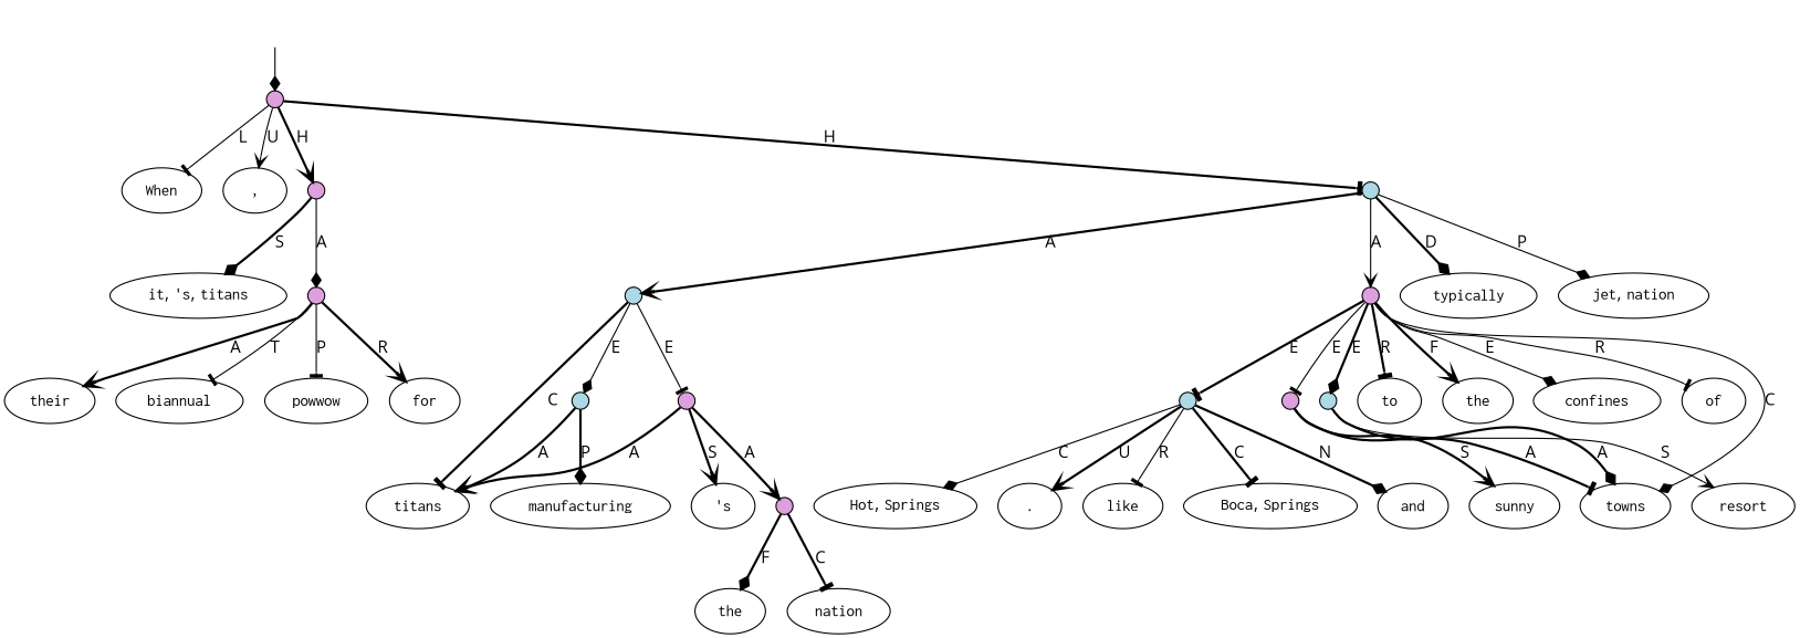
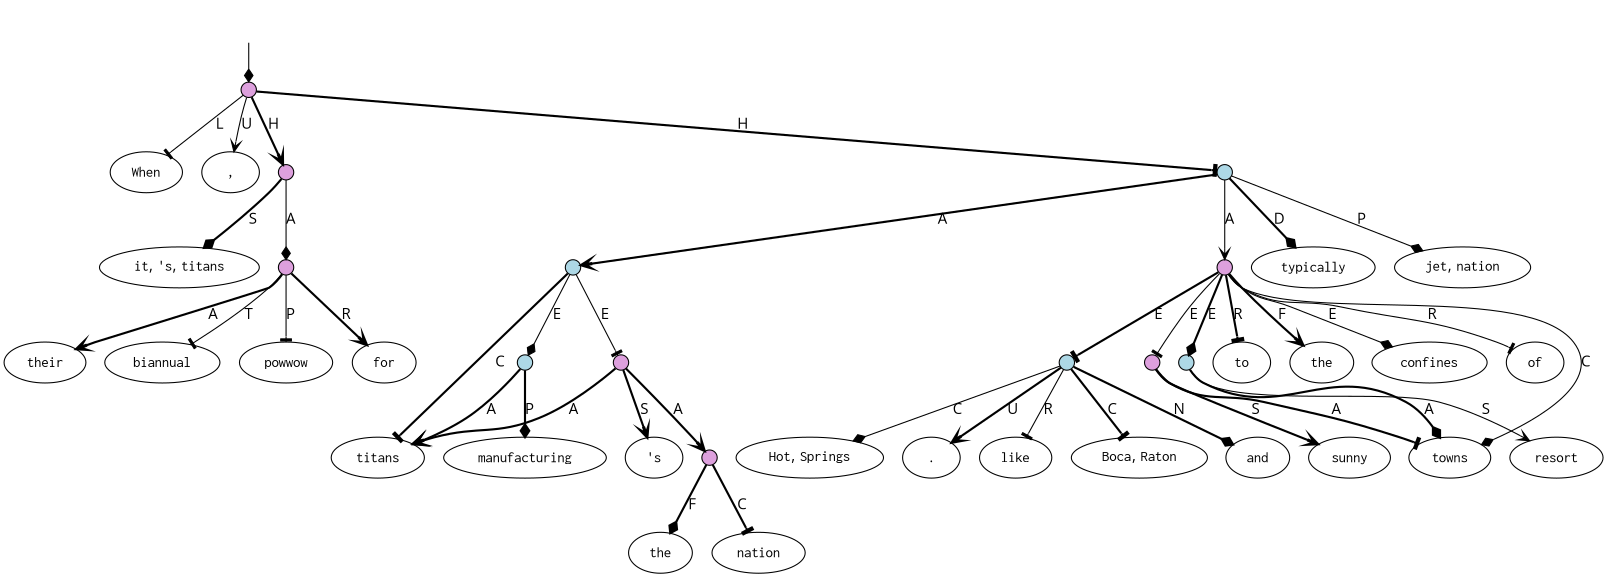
  digraph {
    fontname="Open Sans"
    node [fontname="Open Sans"]
    edge [arrowhead=diamond fontname="Open Sans" style=bold]
    top [style=invis]
    26 [fillcolor=plum shape=point style=filled width=0.2]
    n3 [label=<<table align="center" border="0" cellspacing="0"><tr><td colspan="2"><font face="Courier">When</font></td></tr></table>>]
    n4 [label=<<table align="center" border="0" cellspacing="0"><tr><td colspan="2"><font face="Courier">,</font></td></tr></table>>]
    27 [fillcolor=plum shape=point style=filled width=0.2]
    32 [fillcolor=lightblue shape=point style=filled width=0.2]
    n7 [label=<<table align="center" border="0" cellspacing="0"><tr><td colspan="2"><font face="Courier">it</font>,&nbsp;<font face="Courier">&#x27;s</font>,&nbsp;<font face="Courier">titans</font></td></tr></table>>]
    28 [fillcolor=plum shape=point style=filled width=0.2]
    n9 [label=<<table align="center" border="0" cellspacing="0"><tr><td colspan="2"><font face="Courier">typically</font></td></tr></table>>]
    n10 [label=<<table align="center" border="0" cellspacing="0"><tr><td colspan="2"><font face="Courier">jet</font>,&nbsp;<font face="Courier">nation</font></td></tr></table>>]
    31 [fillcolor=lightblue shape=point style=filled width=0.2]
    34 [fillcolor=plum shape=point style=filled width=0.2]
    n13 [label=<<table align="center" border="0" cellspacing="0"><tr><td colspan="2"><font face="Courier">for</font></td></tr></table>>]
    n14 [label=<<table align="center" border="0" cellspacing="0"><tr><td colspan="2"><font face="Courier">their</font></td></tr></table>>]
    n15 [label=<<table align="center" border="0" cellspacing="0"><tr><td colspan="2"><font face="Courier">biannual</font></td></tr></table>>]
    n16 [label=<<table align="center" border="0" cellspacing="0"><tr><td colspan="2"><font face="Courier">powwow</font></td></tr></table>>]
    n17 [label=<<table align="center" border="0" cellspacing="0"><tr><td colspan="2"><font face="Courier">the</font></td></tr></table>>]
    n18 [label=<<table align="center" border="0" cellspacing="0"><tr><td colspan="2"><font face="Courier">nation</font></td></tr></table>>]
    n19 [label=<<table align="center" border="0" cellspacing="0"><tr><td colspan="2"><font face="Courier">&#x27;s</font></td></tr></table>>]
    n20 [label=<<table align="center" border="0" cellspacing="0"><tr><td colspan="2"><font face="Courier">manufacturing</font></td></tr></table>>]
    n21 [label=<<table align="center" border="0" cellspacing="0"><tr><td colspan="2"><font face="Courier">titans</font></td></tr></table>>]
    n22 [label=<<table align="center" border="0" cellspacing="0"><tr><td colspan="2"><font face="Courier">to</font></td></tr></table>>]
    n23 [label=<<table align="center" border="0" cellspacing="0"><tr><td colspan="2"><font face="Courier">the</font></td></tr></table>>]
    n24 [label=<<table align="center" border="0" cellspacing="0"><tr><td colspan="2"><font face="Courier">sunny</font></td></tr></table>>]
    n25 [label=<<table align="center" border="0" cellspacing="0"><tr><td colspan="2"><font face="Courier">confines</font></td></tr></table>>]
    n26 [label=<<table align="center" border="0" cellspacing="0"><tr><td colspan="2"><font face="Courier">of</font></td></tr></table>>]
    n27 [label=<<table align="center" border="0" cellspacing="0"><tr><td colspan="2"><font face="Courier">resort</font></td></tr></table>>]
    n28 [label=<<table align="center" border="0" cellspacing="0"><tr><td colspan="2"><font face="Courier">towns</font></td></tr></table>>]
    n29 [label=<<table align="center" border="0" cellspacing="0"><tr><td colspan="2"><font face="Courier">like</font></td></tr></table>>]
-   n30 [label=<<table align="center" border="0" cellspacing="0"><tr><td colspan="2"><font face="Courier">Boca</font>,&nbsp;<font face="Courier">Springs</font></td></tr></table>>]
+   n30 [label=<<table align="center" border="0" cellspacing="0"><tr><td colspan="2"><font face="Courier">Boca</font>,&nbsp;<font face="Courier">Raton</font></td></tr></table>>]
    n31 [label=<<table align="center" border="0" cellspacing="0"><tr><td colspan="2"><font face="Courier">and</font></td></tr></table>>]
    n32 [label=<<table align="center" border="0" cellspacing="0"><tr><td colspan="2"><font face="Courier">Hot</font>,&nbsp;<font face="Courier">Springs</font></td></tr></table>>]
    n33 [label=<<table align="center" border="0" cellspacing="0"><tr><td colspan="2"><font face="Courier">.</font></td></tr></table>>]
    29 [fillcolor=plum shape=point style=filled width=0.2]
    30 [fillcolor=plum shape=point style=filled width=0.2]
    33 [fillcolor=lightblue shape=point style=filled width=0.2]
    35 [fillcolor=plum shape=point style=filled width=0.2]
    36 [fillcolor=lightblue shape=point style=filled width=0.2]
    37 [fillcolor=lightblue shape=point style=filled width=0.2]
    top -> 26 [style=solid]
    26 -> n3 [arrowhead=tee label=L style=solid]
    26 -> n4 [arrowhead=vee label=U style=solid]
    26 -> 27 [arrowhead=vee label=H]
    26 -> 32 [arrowhead=tee label=H]
    27 -> n7 [label=S]
    27 -> 28 [label=A style=solid]
    32 -> n9 [label=D]
    32 -> n10 [label=P style=solid]
    32 -> 31 [arrowhead=vee label=A]
    32 -> 34 [arrowhead=vee label=A style=solid]
    28 -> n13 [arrowhead=vee label=R]
    28 -> n14 [arrowhead=vee label=A]
    28 -> n15 [arrowhead=tee label=T style=solid]
    28 -> n16 [arrowhead=tee label=P style=solid]
    31 -> n21 [arrowhead=tee label=C]
    31 -> 30 [arrowhead=tee label=E style=solid]
    31 -> 33 [label=E style=solid]
    34 -> n22 [arrowhead=tee label=R]
    34 -> n23 [arrowhead=vee label=F]
    34 -> n25 [label=E style=solid]
    34 -> n26 [arrowhead=tee label=R style=solid]
    34 -> n28 [label=C style=solid]
    34 -> 35 [arrowhead=tee label=E style=solid]
    34 -> 36 [label=E]
    34 -> 37 [arrowhead=tee label=E]
    29 -> n17 [label=F]
    29 -> n18 [arrowhead=tee label=C]
    30 -> n19 [arrowhead=vee label=S]
    30 -> n21 [arrowhead=vee label=A]
    30 -> 29 [arrowhead=vee label=A]
    33 -> n20 [label=P]
    33 -> n21 [arrowhead=vee label=A]
    35 -> n24 [arrowhead=vee label=S]
    35 -> n28 [arrowhead=tee label=A]
    36 -> n27 [arrowhead=vee label=S style=solid]
    36 -> n28 [label=A]
    37 -> n29 [arrowhead=tee label=R style=solid]
    37 -> n30 [arrowhead=tee label=C]
    37 -> n31 [label=N]
    37 -> n32 [label=C style=solid]
    37 -> n33 [arrowhead=vee label=U]
  }
